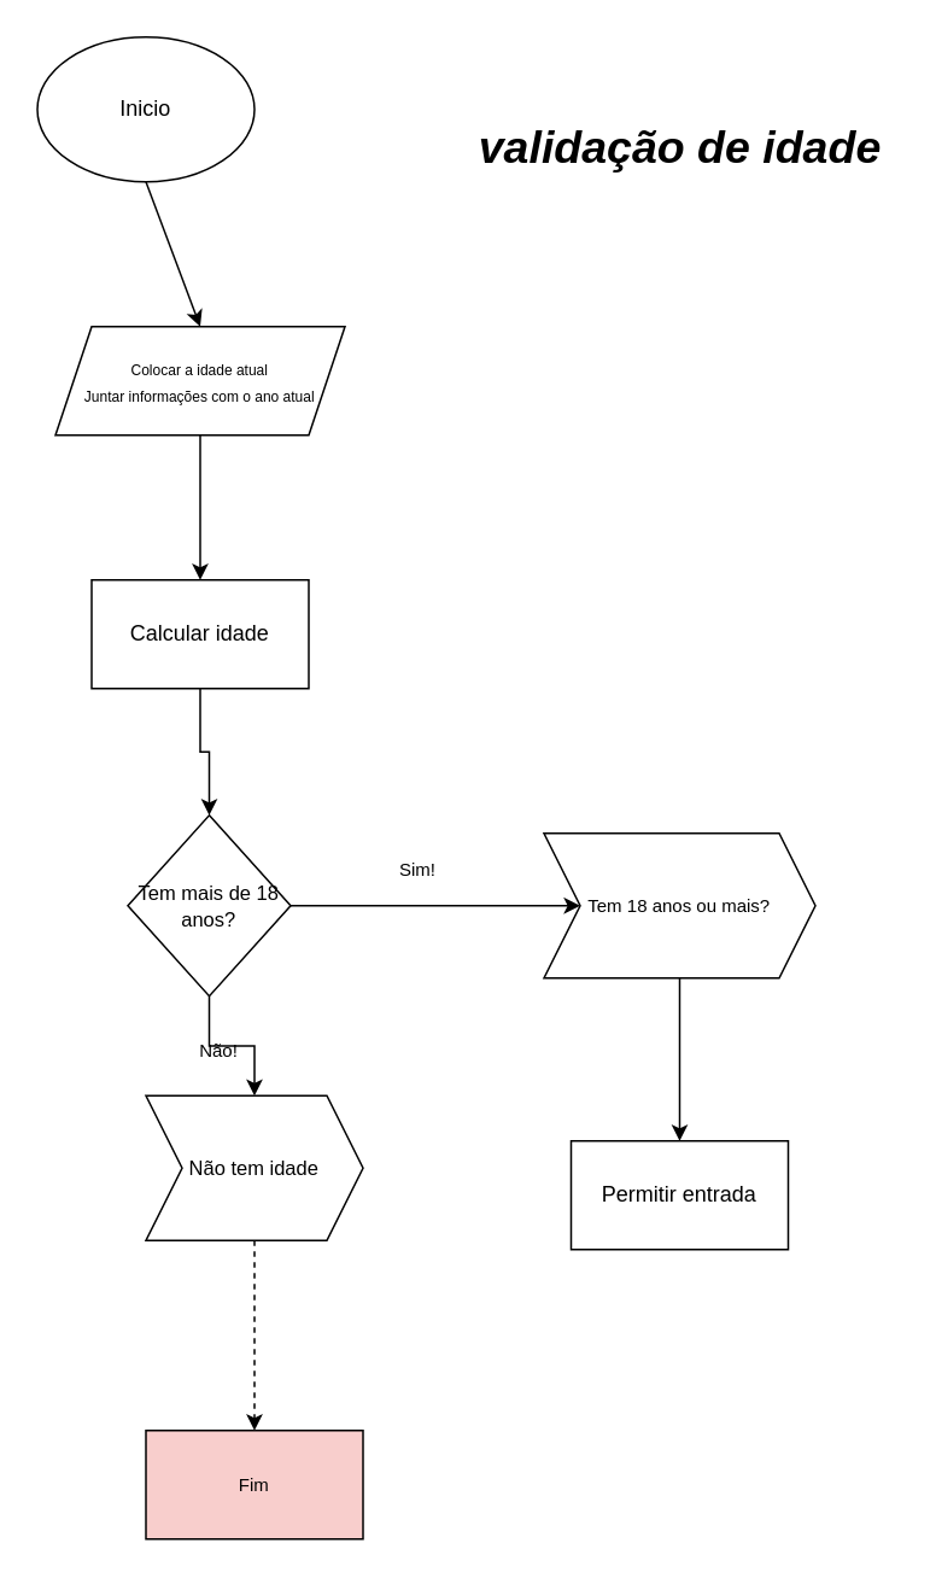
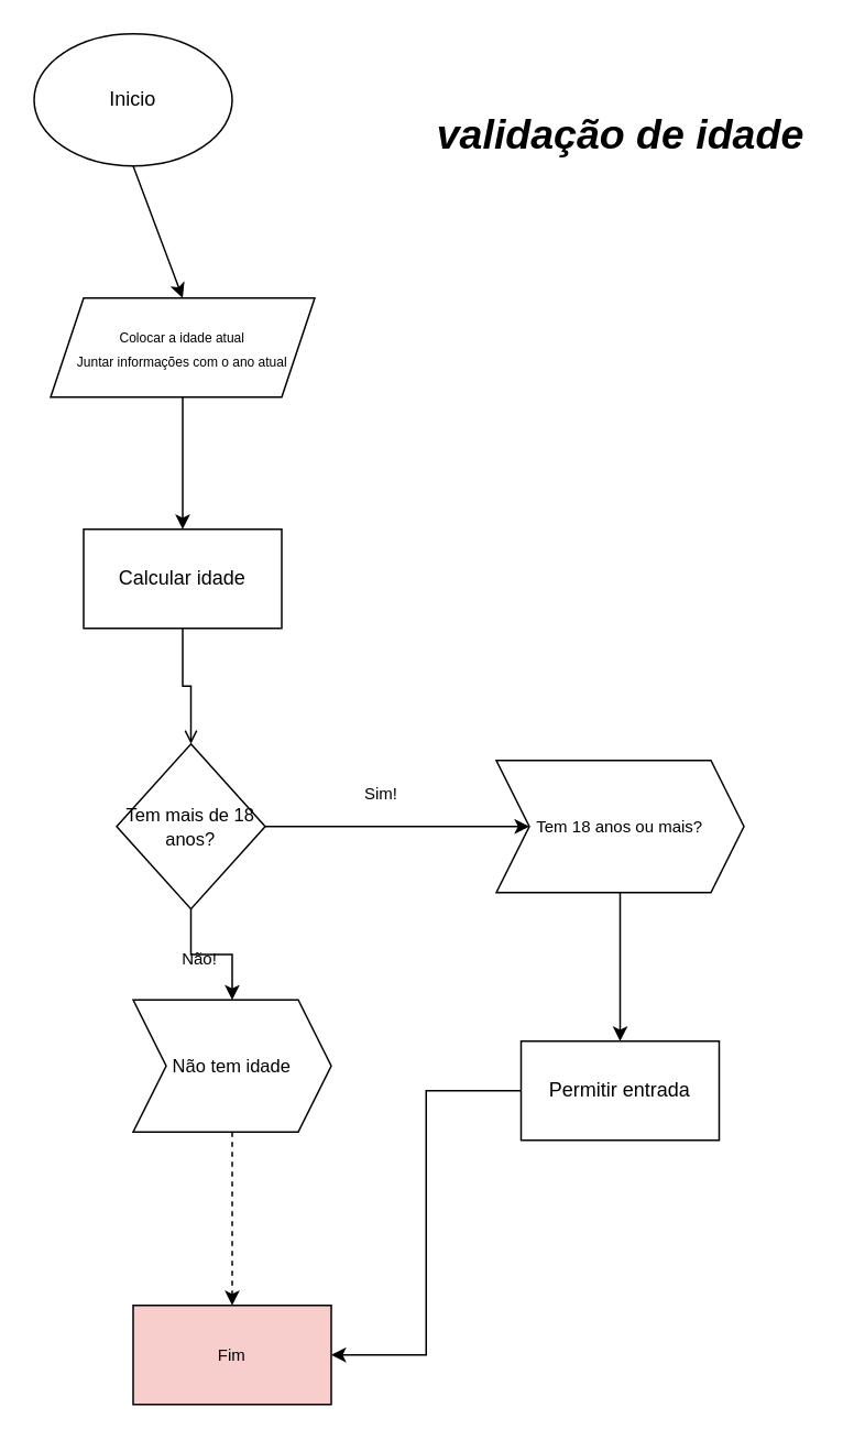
  <mxCell id="0" />
  <mxCell id="1" parent="0" />
  <mxCell id="2" value="Inicio" style="ellipse;whiteSpace=wrap;html=1;" parent="1" vertex="1"><mxGeometry x="20" y="20" width="120" height="80" as="geometry" /></mxCell>
  <mxCell id="3" value="" style="endArrow=classic;html=1;rounded=0;exitX=0.5;exitY=1;exitDx=0;exitDy=0;" parent="1" source="2" edge="1"><mxGeometry width="50" height="50" relative="1" as="geometry"><mxPoint x="310" y="250" as="sourcePoint" /><mxPoint x="110" y="180" as="targetPoint" /></mxGeometry></mxCell>
  <mxCell id="4" value="" style="edgeStyle=orthogonalEdgeStyle;rounded=0;orthogonalLoop=1;jettySize=auto;html=1;fontSize=8;" parent="1" source="5" target="7" edge="1"><mxGeometry relative="1" as="geometry" /></mxCell>
  <mxCell id="5" value="&lt;font style=&quot;font-size: 8px&quot;&gt;&lt;font style=&quot;font-size: 8px&quot;&gt;Colocar a idade atual&lt;br&gt;Juntar informações com o ano atua&lt;/font&gt;l&lt;/font&gt;" style="shape=parallelogram;perimeter=parallelogramPerimeter;whiteSpace=wrap;html=1;fixedSize=1;" parent="1" vertex="1"><mxGeometry x="30" y="180" width="160" height="60" as="geometry" /></mxCell>
- <mxCell id="6" value="" style="edgeStyle=orthogonalEdgeStyle;rounded=0;orthogonalLoop=1;jettySize=auto;html=1;fontSize=8;" parent="1" source="7" target="10" edge="1"><mxGeometry relative="1" as="geometry" /></mxCell>
+ <mxCell id="6" value="" style="edgeStyle=orthogonalEdgeStyle;rounded=0;orthogonalLoop=1;jettySize=auto;html=1;fontSize=8;endArrow=open;" parent="1" source="7" target="10" edge="1"><mxGeometry relative="1" as="geometry" /></mxCell>
  <mxCell id="7" value="Calcular idade" style="whiteSpace=wrap;html=1;" parent="1" vertex="1"><mxGeometry x="50" y="320" width="120" height="60" as="geometry" /></mxCell>
  <mxCell id="8" value="" style="edgeStyle=orthogonalEdgeStyle;rounded=0;orthogonalLoop=1;jettySize=auto;html=1;fontSize=11;" parent="1" source="10" target="12" edge="1"><mxGeometry relative="1" as="geometry" /></mxCell>
  <mxCell id="9" value="" style="edgeStyle=orthogonalEdgeStyle;rounded=0;orthogonalLoop=1;jettySize=auto;html=1;fontSize=11;" parent="1" source="10" target="14" edge="1"><mxGeometry relative="1" as="geometry" /></mxCell>
  <mxCell id="10" value="&lt;font style=&quot;font-size: 11px&quot;&gt;Tem mais de 18 anos?&lt;/font&gt;" style="rhombus;whiteSpace=wrap;html=1;" parent="1" vertex="1"><mxGeometry x="70" y="450" width="90" height="100" as="geometry" /></mxCell>
  <mxCell id="11" value="" style="edgeStyle=orthogonalEdgeStyle;rounded=0;orthogonalLoop=1;jettySize=auto;html=1;fontSize=10;dashed=1;" parent="1" source="12" target="19" edge="1"><mxGeometry relative="1" as="geometry"><mxPoint x="140" y="775" as="targetPoint" /></mxGeometry></mxCell>
  <mxCell id="12" value="&lt;font style=&quot;font-size: 11px&quot;&gt;Não tem idade&lt;/font&gt;" style="shape=step;perimeter=stepPerimeter;whiteSpace=wrap;html=1;fixedSize=1;" parent="1" vertex="1"><mxGeometry x="80" y="605" width="120" height="80" as="geometry" /></mxCell>
  <mxCell id="13" value="" style="edgeStyle=orthogonalEdgeStyle;rounded=0;orthogonalLoop=1;jettySize=auto;html=1;fontSize=10;" parent="1" source="14" target="16" edge="1"><mxGeometry relative="1" as="geometry" /></mxCell>
  <mxCell id="14" value="&lt;font style=&quot;font-size: 10px&quot;&gt;Tem 18 anos ou mais?&lt;/font&gt;" style="shape=step;perimeter=stepPerimeter;whiteSpace=wrap;html=1;fixedSize=1;" parent="1" vertex="1"><mxGeometry x="300" y="460" width="150" height="80" as="geometry" /></mxCell>
+ <mxCell id="15" style="edgeStyle=orthogonalEdgeStyle;rounded=0;orthogonalLoop=1;jettySize=auto;html=1;entryX=1;entryY=0.5;entryDx=0;entryDy=0;fontSize=10;" parent="1" source="16" target="19" edge="1"><mxGeometry relative="1" as="geometry"><mxPoint x="200" y="820" as="targetPoint" /></mxGeometry></mxCell>
  <mxCell id="16" value="Permitir entrada" style="whiteSpace=wrap;html=1;" parent="1" vertex="1"><mxGeometry x="315" y="630" width="120" height="60" as="geometry" /></mxCell>
  <mxCell id="17" value="Sim!" style="text;html=1;align=center;verticalAlign=middle;resizable=0;points=[];autosize=1;strokeColor=none;fillColor=none;fontSize=10;" parent="1" vertex="1"><mxGeometry x="210" y="470" width="40" height="20" as="geometry" /></mxCell>
  <mxCell id="18" value="Não!" style="text;html=1;align=center;verticalAlign=middle;resizable=0;points=[];autosize=1;strokeColor=none;fillColor=none;fontSize=10;" parent="1" vertex="1"><mxGeometry x="100" y="570" width="40" height="20" as="geometry" /></mxCell>
  <mxCell id="19" value="Fim" style="rounded=0;whiteSpace=wrap;html=1;fontSize=10;fillColor=#f8cecc;" parent="1" vertex="1"><mxGeometry x="80" y="790" width="120" height="60" as="geometry" /></mxCell>
  <mxCell id="20" value="&lt;b style=&quot;font-size: 25px;&quot;&gt;&lt;i style=&quot;font-size: 25px;&quot;&gt;&lt;font style=&quot;font-size: 25px;&quot;&gt;validação de idade&lt;/font&gt;&lt;/i&gt;&lt;/b&gt;" style="text;html=1;align=center;verticalAlign=middle;resizable=0;points=[];autosize=1;strokeColor=none;fillColor=none;fontSize=25;" parent="1" vertex="1"><mxGeometry x="255" y="60" width="240" height="40" as="geometry" /></mxCell>
